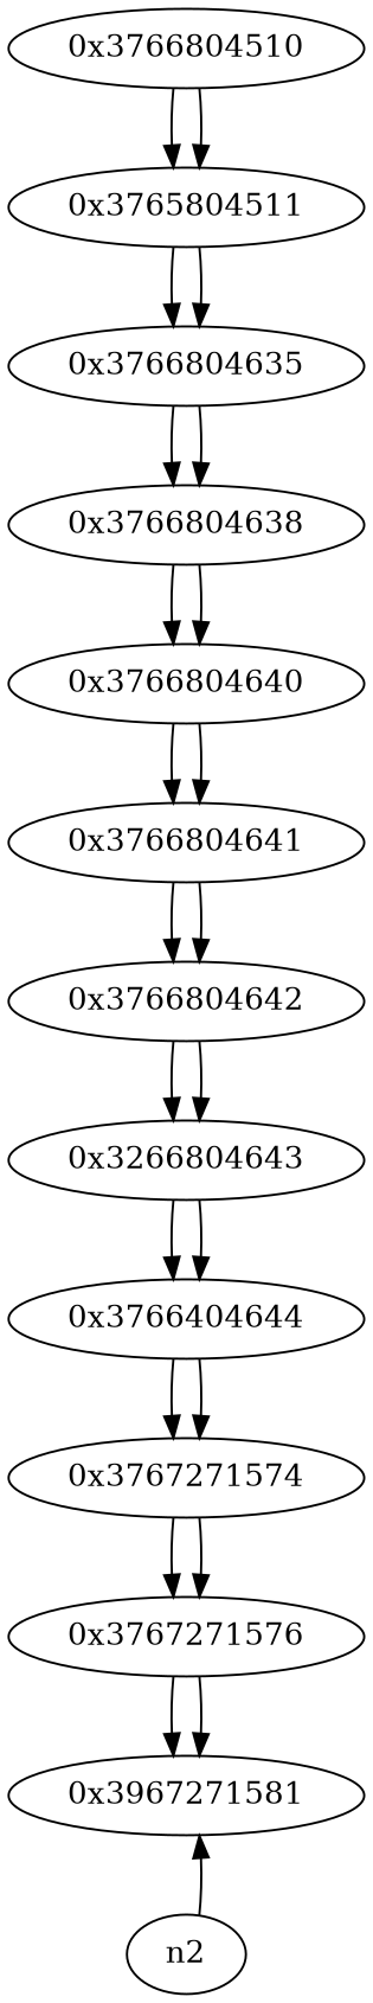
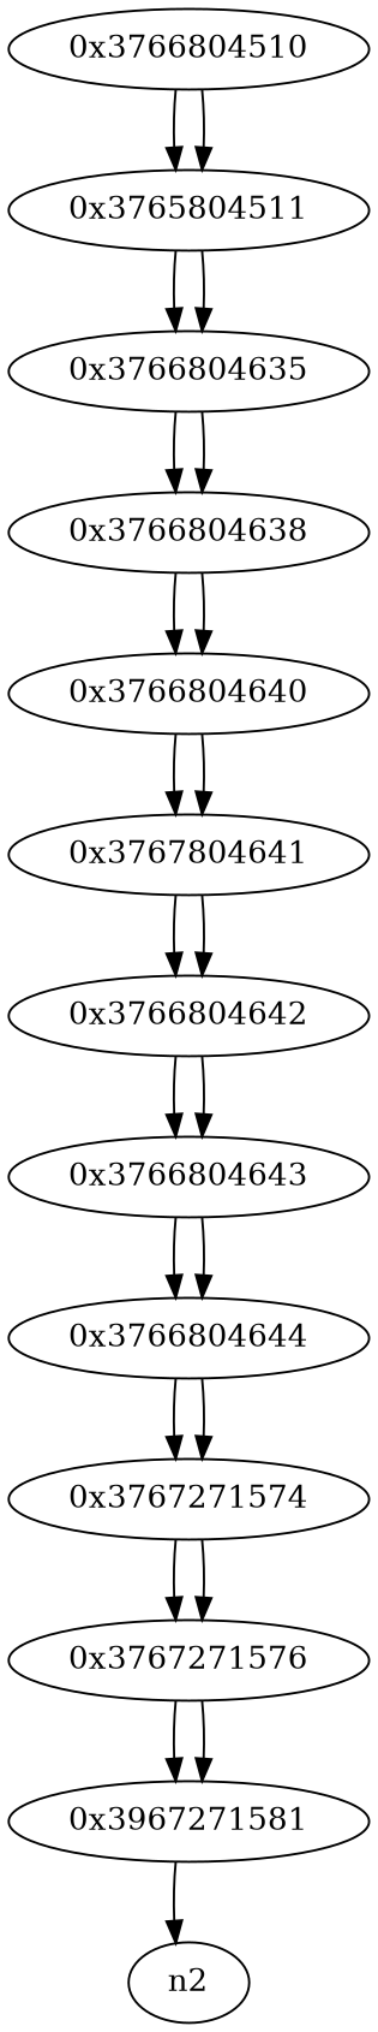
  digraph {
    n1 [label="0x3766804510"]
    n2 [label="0x3765804511"]
    n3 [label="0x3766804635"]
    n4 [label="0x3766804638"]
    n5 [label="0x3766804640"]
-   n6 [label="0x3766804641"]
+   n6 [label="0x3767804641"]
    n7 [label="0x3766804642"]
-   n8 [label="0x3266804643"]
-   n9 [label="0x3766404644"]
+   n8 [label="0x3766804643"]
+   n9 [label="0x3766804644"]
    n10 [label="0x3767271574"]
    n11 [label="0x3767271576"]
    n12 [label="0x3967271581"]
    n13 [label=n2]
    n1 -> n2
    n1 -> n2
    n2 -> n3
    n2 -> n3
    n3 -> n4
    n3 -> n4
    n4 -> n5
    n4 -> n5
    n5 -> n6
    n5 -> n6
    n6 -> n7
    n6 -> n7
    n7 -> n8
    n7 -> n8
    n8 -> n9
    n8 -> n9
    n9 -> n10
    n9 -> n10
    n10 -> n11
    n10 -> n11
    n11 -> n12
    n11 -> n12
-   n13 -> n12
+   n12 -> n13
  }
